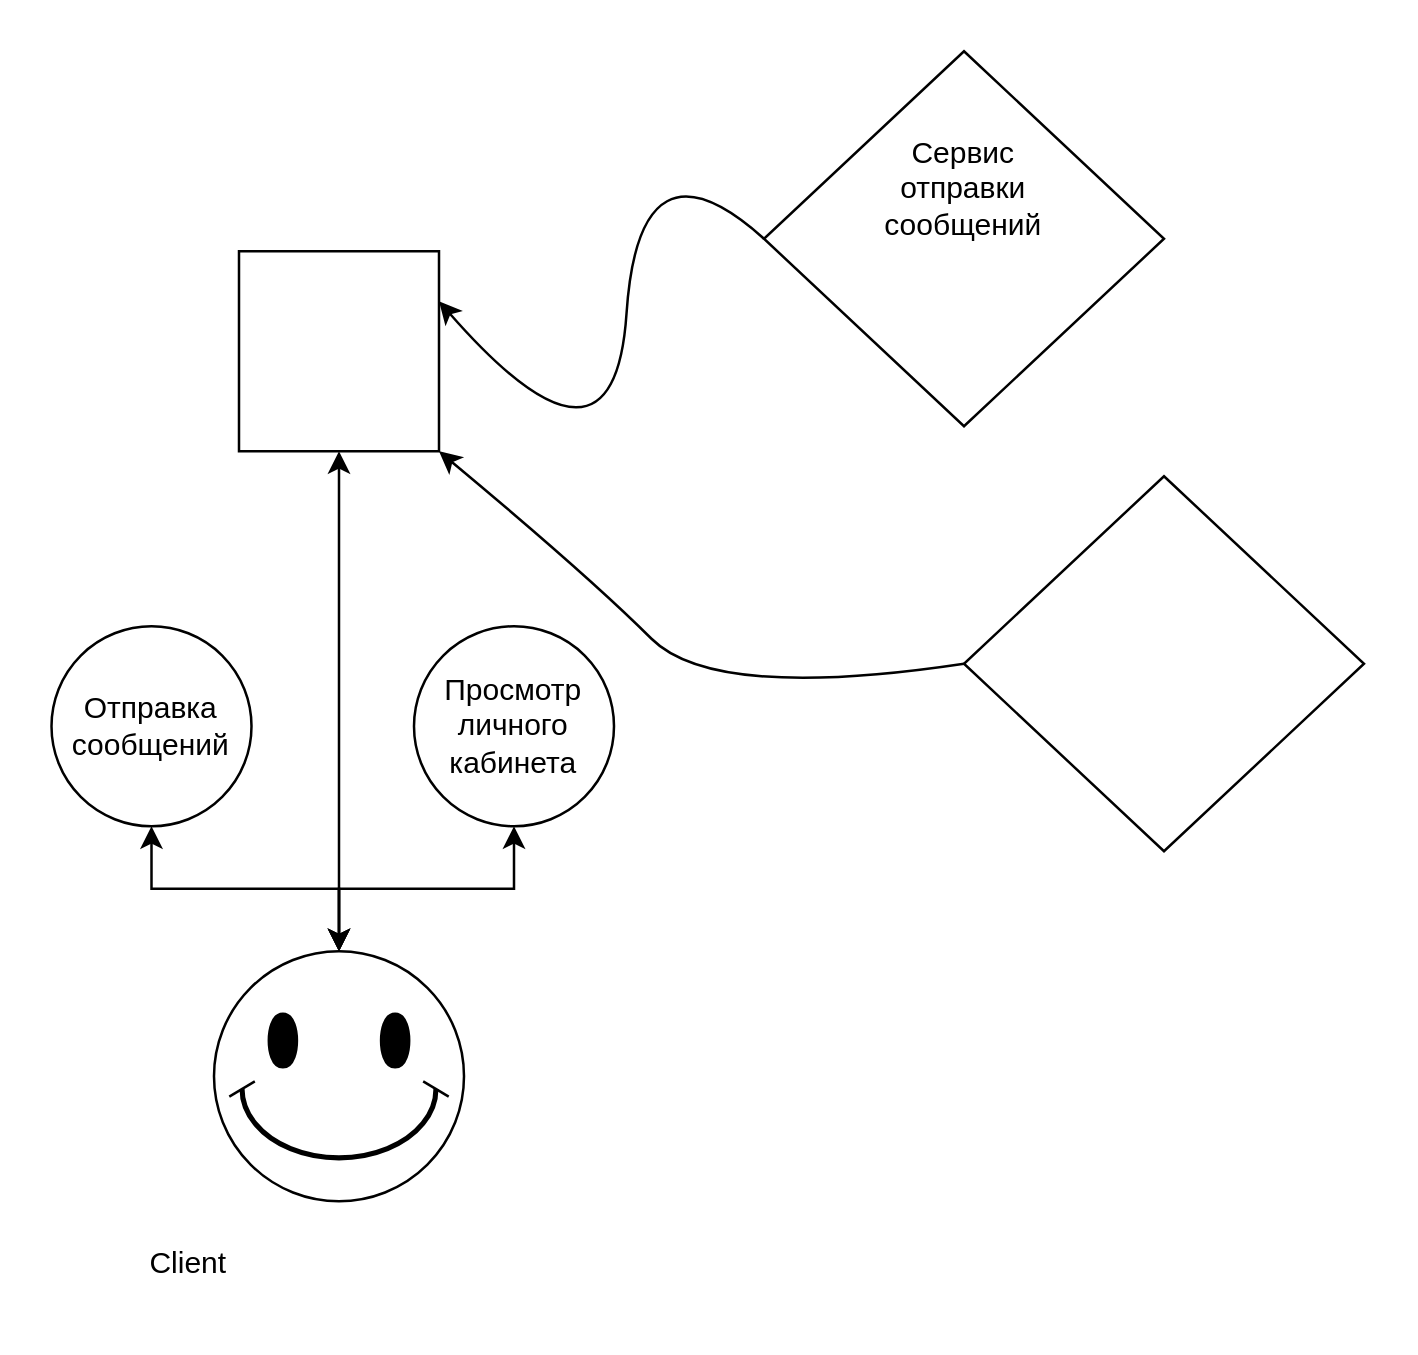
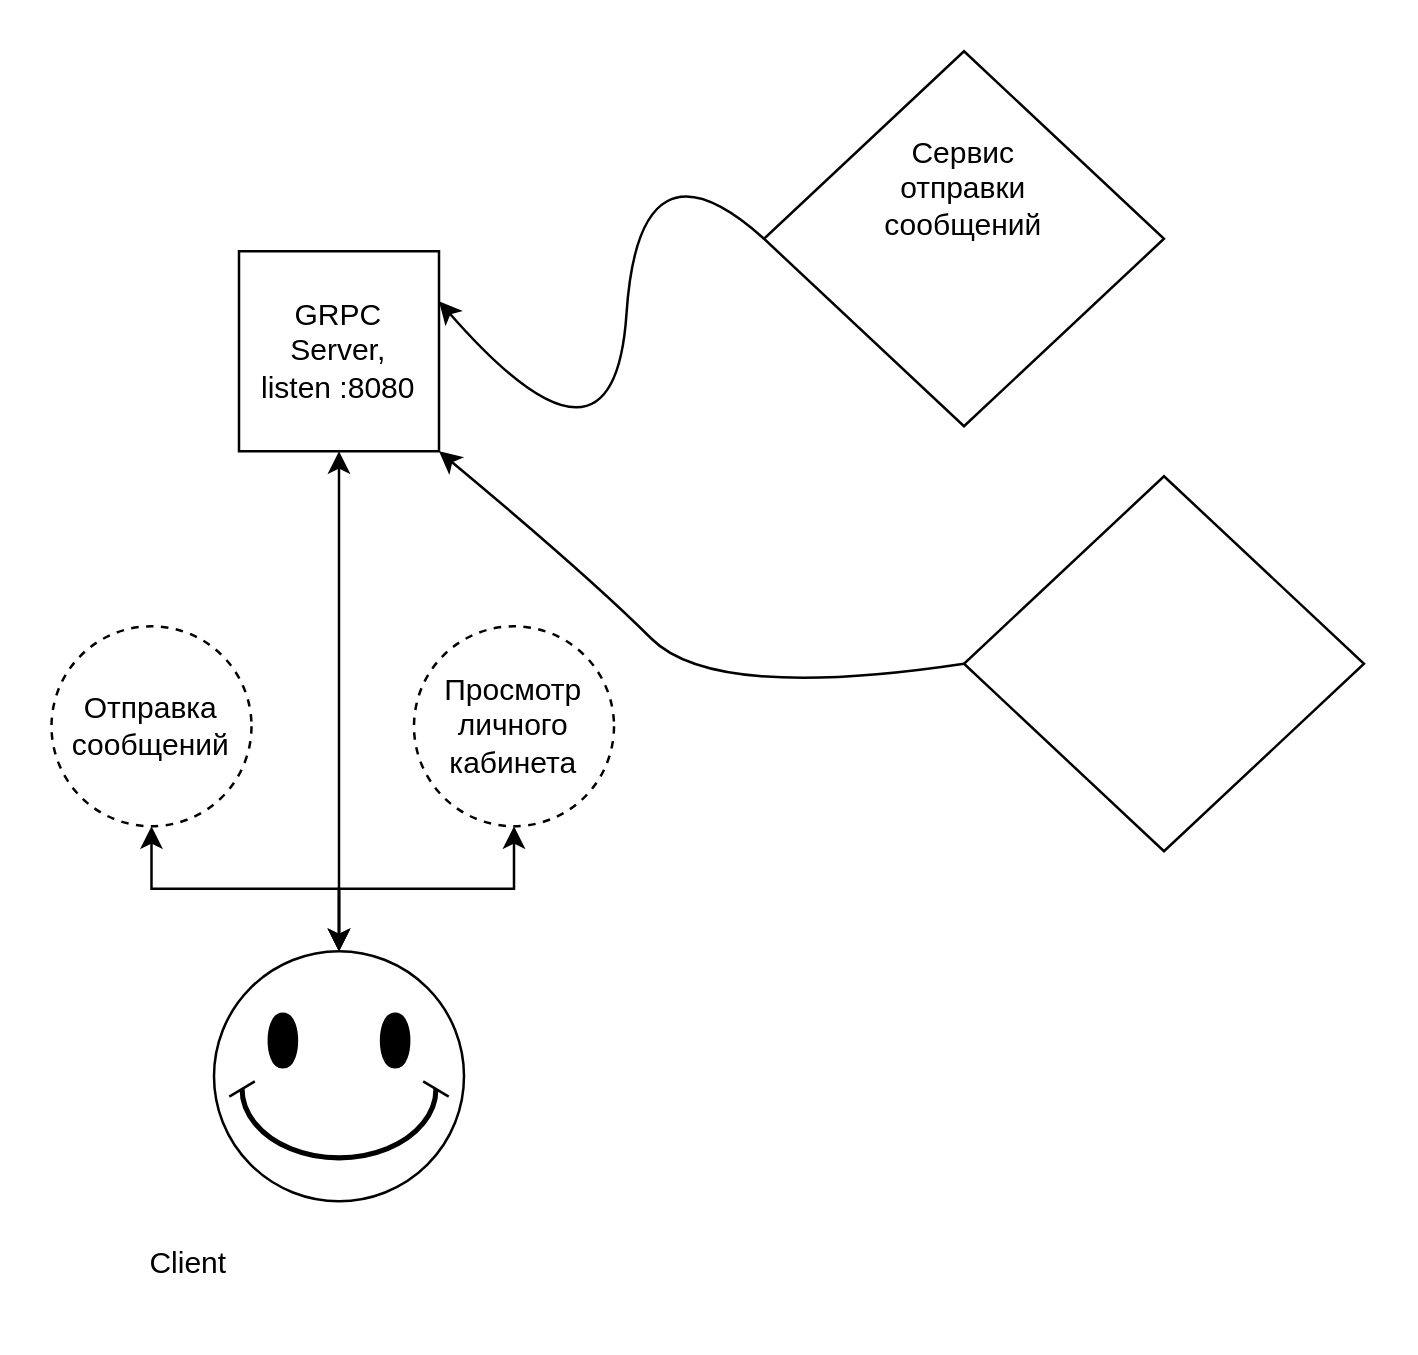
  <mxCell id="0" />
  <mxCell id="1" parent="0" />
  <mxCell id="2" value="" style="whiteSpace=wrap;html=1;aspect=fixed;" vertex="1" parent="1"><mxGeometry x="95" y="100" width="80" height="80" as="geometry" /></mxCell>
+ <mxCell id="3" value="GRPC Server, listen :8080" style="text;html=1;strokeColor=none;fillColor=none;align=center;verticalAlign=middle;whiteSpace=wrap;rounded=0;" vertex="1" parent="1"><mxGeometry x="100" y="117.5" width="70" height="45" as="geometry" /></mxCell>
  <mxCell id="4" style="edgeStyle=orthogonalEdgeStyle;rounded=0;orthogonalLoop=1;jettySize=auto;html=1;entryX=0.5;entryY=1;entryDx=0;entryDy=0;startArrow=classic;startFill=1;" edge="1" parent="1" source="6" target="13"><mxGeometry relative="1" as="geometry" /></mxCell>
  <mxCell id="5" style="edgeStyle=orthogonalEdgeStyle;rounded=0;orthogonalLoop=1;jettySize=auto;html=1;entryX=0.5;entryY=1;entryDx=0;entryDy=0;startArrow=classic;startFill=1;" edge="1" parent="1" source="6" target="14"><mxGeometry relative="1" as="geometry" /></mxCell>
  <mxCell id="6" value="" style="verticalLabelPosition=bottom;verticalAlign=top;html=1;shape=mxgraph.basic.smiley" vertex="1" parent="1"><mxGeometry x="85" y="380" width="100" height="100" as="geometry" /></mxCell>
  <mxCell id="7" value="Client" style="text;html=1;strokeColor=none;fillColor=none;align=center;verticalAlign=middle;whiteSpace=wrap;rounded=0;" vertex="1" parent="1"><mxGeometry x="45" y="490" width="60" height="30" as="geometry" /></mxCell>
  <mxCell id="8" value="" style="rhombus;whiteSpace=wrap;html=1;" vertex="1" parent="1"><mxGeometry x="305" y="20" width="160" height="150" as="geometry" /></mxCell>
  <mxCell id="9" value="Сервис отправки сообщений" style="text;html=1;strokeColor=none;fillColor=none;align=center;verticalAlign=middle;whiteSpace=wrap;rounded=0;" vertex="1" parent="1"><mxGeometry x="355" y="60" width="60" height="30" as="geometry" /></mxCell>
  <mxCell id="10" value="" style="rhombus;whiteSpace=wrap;html=1;" vertex="1" parent="1"><mxGeometry x="385" y="190" width="160" height="150" as="geometry" /></mxCell>
  <mxCell id="11" value="" style="curved=1;endArrow=classic;html=1;rounded=0;exitX=0;exitY=0.5;exitDx=0;exitDy=0;entryX=1;entryY=0.25;entryDx=0;entryDy=0;" edge="1" parent="1" source="8" target="2"><mxGeometry width="50" height="50" relative="1" as="geometry"><mxPoint x="245" y="250" as="sourcePoint" /><mxPoint x="295" y="200" as="targetPoint" /><Array as="points"><mxPoint x="255" y="50" /><mxPoint x="245" y="200" /></Array></mxGeometry></mxCell>
  <mxCell id="12" value="" style="curved=1;endArrow=classic;html=1;rounded=0;entryX=1;entryY=1;entryDx=0;entryDy=0;exitX=0;exitY=0.5;exitDx=0;exitDy=0;" edge="1" parent="1" source="10" target="2"><mxGeometry width="50" height="50" relative="1" as="geometry"><mxPoint x="235" y="280" as="sourcePoint" /><mxPoint x="285" y="230" as="targetPoint" /><Array as="points"><mxPoint x="285" y="280" /><mxPoint x="235" y="230" /></Array></mxGeometry></mxCell>
- <mxCell id="13" value="Отправка сообщений" style="ellipse;whiteSpace=wrap;html=1;aspect=fixed;" vertex="1" parent="1"><mxGeometry x="20" y="250" width="80" height="80" as="geometry" /></mxCell>
- <mxCell id="14" value="Просмотр личного кабинета" style="ellipse;whiteSpace=wrap;html=1;aspect=fixed;" vertex="1" parent="1"><mxGeometry x="165" y="250" width="80" height="80" as="geometry" /></mxCell>
+ <mxCell id="13" value="Отправка сообщений" style="ellipse;whiteSpace=wrap;html=1;aspect=fixed;dashed=1;" vertex="1" parent="1"><mxGeometry x="20" y="250" width="80" height="80" as="geometry" /></mxCell>
+ <mxCell id="14" value="Просмотр личного кабинета" style="ellipse;whiteSpace=wrap;html=1;aspect=fixed;dashed=1;" vertex="1" parent="1"><mxGeometry x="165" y="250" width="80" height="80" as="geometry" /></mxCell>
  <mxCell id="15" value="" style="endArrow=classic;startArrow=classic;html=1;rounded=0;entryX=0.5;entryY=1;entryDx=0;entryDy=0;exitX=0.5;exitY=0;exitDx=0;exitDy=0;exitPerimeter=0;" edge="1" parent="1" source="6" target="2"><mxGeometry width="50" height="50" relative="1" as="geometry"><mxPoint x="105" y="260" as="sourcePoint" /><mxPoint x="155" y="210" as="targetPoint" /></mxGeometry></mxCell>
